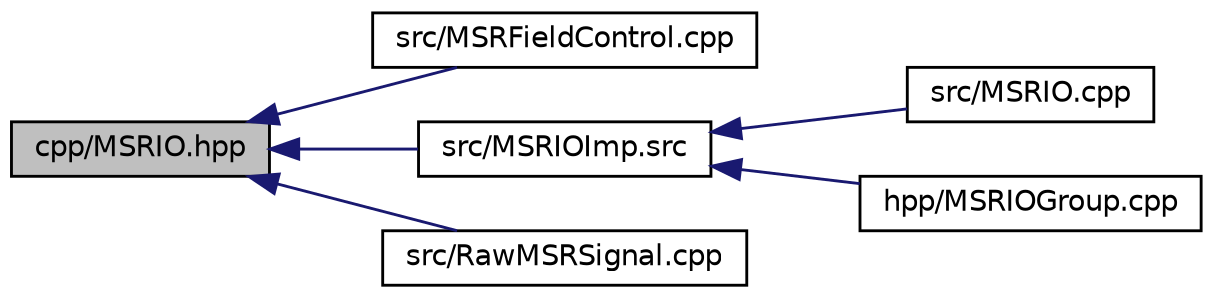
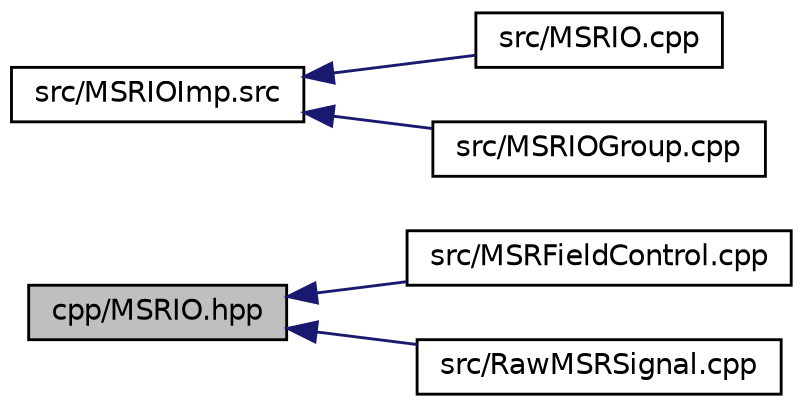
  digraph {
    rankdir=LR
    node [color=black fillcolor=white fontname=Helvetica fontsize=10 shape=record style=filled]
    edge [color=midnightblue dir=back fontname=Helvetica fontsize=10 labelfontname=Helvetica labelfontsize=10 style=solid]
    n1 [fillcolor=grey75 fontcolor=black height=0.2 label="cpp/MSRIO.hpp" width=0.4]
    n2 [height=0.2 label="src/MSRFieldControl.cpp" width=0.4]
    n3 [height=0.2 label="src/MSRIOImp.src" width=0.4]
    n4 [height=0.2 label="src/RawMSRSignal.cpp" width=0.4]
    n5 [height=0.2 label="src/MSRIO.cpp" width=0.4]
-   n6 [height=0.2 label="hpp/MSRIOGroup.cpp" width=0.4]
+   n6 [height=0.2 label="src/MSRIOGroup.cpp" width=0.4]
    n1 -> n2
-   n1 -> n3
    n1 -> n4
    n3 -> n5
    n3 -> n6
  }
